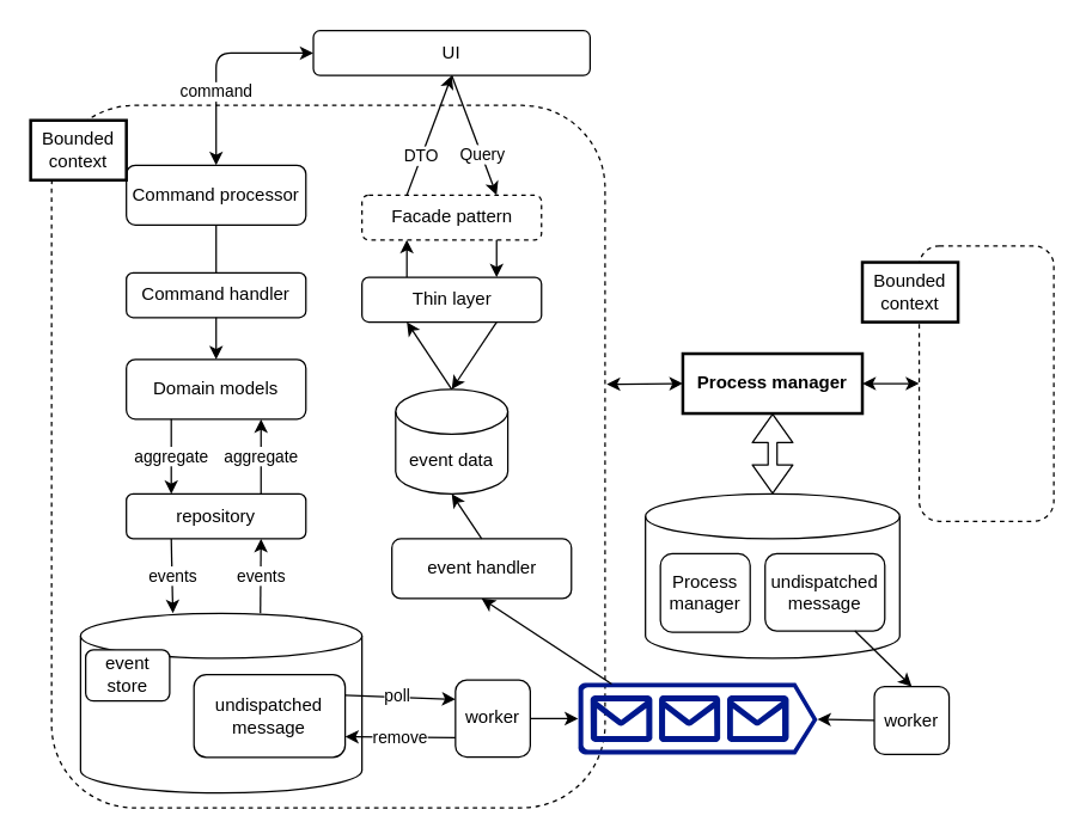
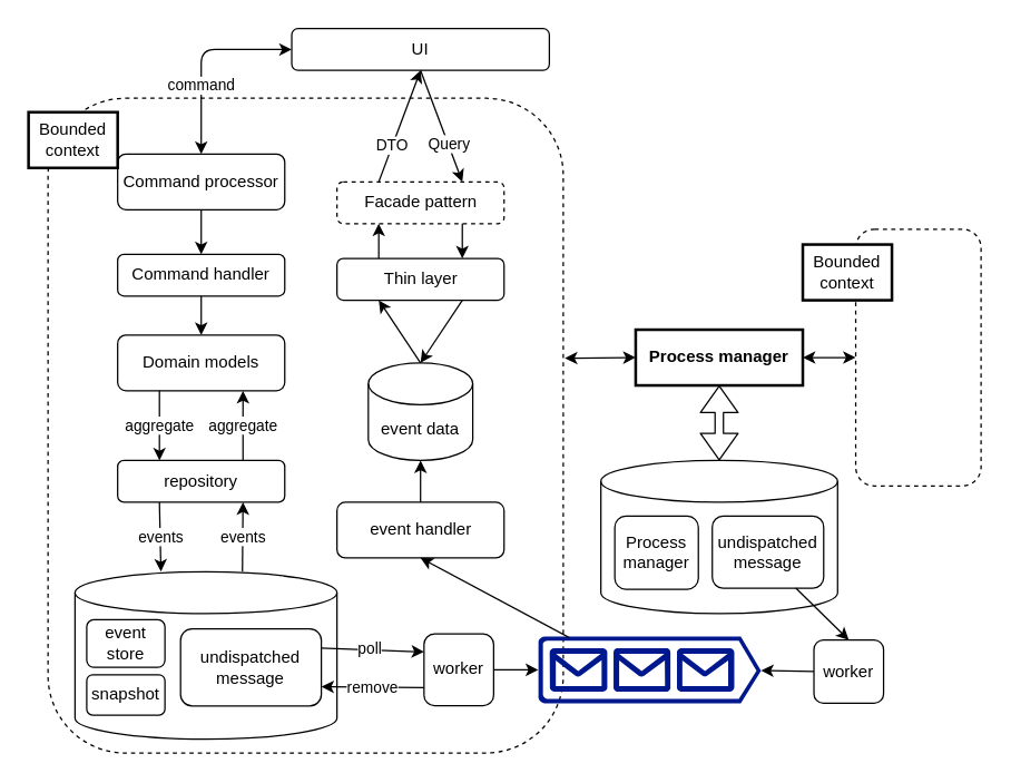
  <mxCell id="0" />
  <mxCell id="1" parent="0" />
  <mxCell id="2" value="" style="rounded=1;whiteSpace=wrap;html=1;dashed=1;" vertex="1" parent="1"><mxGeometry x="34" y="70" width="370" height="470" as="geometry" /></mxCell>
  <mxCell id="3" value="UI" style="rounded=1;whiteSpace=wrap;html=1;" vertex="1" parent="1"><mxGeometry x="209" y="20" width="185" height="30" as="geometry" /></mxCell>
  <mxCell id="4" value="Command processor" style="rounded=1;whiteSpace=wrap;html=1;" vertex="1" parent="1"><mxGeometry x="84" y="110" width="120" height="40" as="geometry" /></mxCell>
  <mxCell id="5" value="Command handler" style="rounded=1;whiteSpace=wrap;html=1;" vertex="1" parent="1"><mxGeometry x="84" y="182" width="120" height="30" as="geometry" /></mxCell>
  <mxCell id="6" value="" style="group" vertex="1" connectable="0" parent="1"><mxGeometry x="53.37" y="410" width="188.13" height="120" as="geometry" /></mxCell>
  <mxCell id="7" value="" style="shape=cylinder3;whiteSpace=wrap;html=1;boundedLbl=1;backgroundOutline=1;size=15;" vertex="1" parent="6"><mxGeometry width="188.13" height="120" as="geometry" /></mxCell>
- <mxCell id="8" value="event store" style="rounded=1;whiteSpace=wrap;html=1;" vertex="1" parent="6"><mxGeometry x="3.42" y="24.286" width="56.16" height="34.286" as="geometry" /></mxCell>
+ <mxCell id="8" value="event store" style="rounded=1;whiteSpace=wrap;html=1;" vertex="1" parent="6"><mxGeometry x="8.42" y="34.286" width="56.16" height="34.286" as="geometry" /></mxCell>
  <mxCell id="9" value="undispatched&lt;br&gt;message" style="rounded=1;whiteSpace=wrap;html=1;" vertex="1" parent="6"><mxGeometry x="75.814" y="40.882" width="101.085" height="55.385" as="geometry" /></mxCell>
+ <mxCell id="10" value="snapshot" style="rounded=1;whiteSpace=wrap;html=1;" vertex="1" parent="6"><mxGeometry x="8.42" y="73.843" width="56.16" height="29.014" as="geometry" /></mxCell>
  <mxCell id="11" value="" style="endArrow=classic;startArrow=classic;html=1;exitX=0.5;exitY=0;exitDx=0;exitDy=0;entryX=0;entryY=0.5;entryDx=0;entryDy=0;" edge="1" parent="1" source="4" target="3"><mxGeometry width="50" height="50" relative="1" as="geometry"><mxPoint x="154" y="100" as="sourcePoint" /><mxPoint x="204" y="50" as="targetPoint" /><Array as="points"><mxPoint x="144" y="35" /></Array></mxGeometry></mxCell>
  <mxCell id="12" value="command" style="edgeLabel;html=1;align=center;verticalAlign=middle;resizable=0;points=[];" vertex="1" connectable="0" parent="11"><mxGeometry x="0.09" y="3" relative="1" as="geometry"><mxPoint x="-2" y="28" as="offset" /></mxGeometry></mxCell>
  <mxCell id="13" value="repository" style="rounded=1;whiteSpace=wrap;html=1;" vertex="1" parent="1"><mxGeometry x="84" y="330" width="120" height="30" as="geometry" /></mxCell>
  <mxCell id="14" value="Domain models" style="rounded=1;whiteSpace=wrap;html=1;" vertex="1" parent="1"><mxGeometry x="84" y="240" width="120" height="40" as="geometry" /></mxCell>
  <mxCell id="15" value="" style="endArrow=classic;html=1;strokeWidth=1;exitX=1;exitY=0.25;exitDx=0;exitDy=0;entryX=0;entryY=0.25;entryDx=0;entryDy=0;" edge="1" parent="1" source="9" target="35"><mxGeometry width="50" height="50" relative="1" as="geometry"><mxPoint x="244" y="500" as="sourcePoint" /><mxPoint x="254" y="490" as="targetPoint" /></mxGeometry></mxCell>
  <mxCell id="16" value="poll" style="edgeLabel;html=1;align=center;verticalAlign=middle;resizable=0;points=[];" vertex="1" connectable="0" parent="15"><mxGeometry x="-0.155" y="1" relative="1" as="geometry"><mxPoint x="3" as="offset" /></mxGeometry></mxCell>
- <mxCell id="17" value="" style="endArrow=none;html=1;strokeWidth=1;exitX=0.5;exitY=1;exitDx=0;exitDy=0;entryX=0.5;entryY=0;entryDx=0;entryDy=0;" edge="1" parent="1" source="4" target="5"><mxGeometry width="50" height="50" relative="1" as="geometry"><mxPoint x="304" y="210" as="sourcePoint" /><mxPoint x="174" y="180" as="targetPoint" /></mxGeometry></mxCell>
+ <mxCell id="17" value="" style="endArrow=classic;html=1;strokeWidth=1;exitX=0.5;exitY=1;exitDx=0;exitDy=0;entryX=0.5;entryY=0;entryDx=0;entryDy=0;" edge="1" parent="1" source="4" target="5"><mxGeometry width="50" height="50" relative="1" as="geometry"><mxPoint x="304" y="210" as="sourcePoint" /><mxPoint x="174" y="180" as="targetPoint" /></mxGeometry></mxCell>
  <mxCell id="18" value="events" style="endArrow=classic;html=1;strokeWidth=1;exitX=0.25;exitY=1;exitDx=0;exitDy=0;entryX=0.328;entryY=-0.002;entryDx=0;entryDy=0;entryPerimeter=0;" edge="1" parent="1" source="13" target="7"><mxGeometry width="50" height="50" relative="1" as="geometry"><mxPoint x="274" y="380" as="sourcePoint" /><mxPoint x="324" y="330" as="targetPoint" /></mxGeometry></mxCell>
  <mxCell id="19" value="events" style="endArrow=classic;html=1;strokeWidth=1;entryX=0.75;entryY=1;entryDx=0;entryDy=0;exitX=0.639;exitY=-0.002;exitDx=0;exitDy=0;exitPerimeter=0;" edge="1" parent="1" source="7" target="13"><mxGeometry width="50" height="50" relative="1" as="geometry"><mxPoint x="214" y="380" as="sourcePoint" /><mxPoint x="334" y="350" as="targetPoint" /></mxGeometry></mxCell>
  <mxCell id="20" value="aggregate" style="endArrow=classic;html=1;strokeWidth=1;exitX=0.25;exitY=1;exitDx=0;exitDy=0;entryX=0.25;entryY=0;entryDx=0;entryDy=0;" edge="1" parent="1" source="14" target="13"><mxGeometry width="50" height="50" relative="1" as="geometry"><mxPoint x="284" y="320" as="sourcePoint" /><mxPoint x="334" y="270" as="targetPoint" /></mxGeometry></mxCell>
  <mxCell id="21" value="aggregate" style="endArrow=classic;html=1;strokeWidth=1;exitX=0.75;exitY=0;exitDx=0;exitDy=0;entryX=0.75;entryY=1;entryDx=0;entryDy=0;" edge="1" parent="1" source="13" target="14"><mxGeometry width="50" height="50" relative="1" as="geometry"><mxPoint x="274" y="330" as="sourcePoint" /><mxPoint x="324" y="280" as="targetPoint" /></mxGeometry></mxCell>
  <mxCell id="22" value="" style="endArrow=classic;html=1;strokeWidth=1;exitX=0.5;exitY=1;exitDx=0;exitDy=0;" edge="1" parent="1" source="5"><mxGeometry width="50" height="50" relative="1" as="geometry"><mxPoint x="354" y="280" as="sourcePoint" /><mxPoint x="144" y="240" as="targetPoint" /></mxGeometry></mxCell>
- <mxCell id="23" value="event handler" style="rounded=1;whiteSpace=wrap;html=1;" vertex="1" parent="1"><mxGeometry x="261.5" y="360" width="120" height="40" as="geometry" /></mxCell>
+ <mxCell id="23" value="event handler" style="rounded=1;whiteSpace=wrap;html=1;" vertex="1" parent="1"><mxGeometry x="241.5" y="360" width="120" height="40" as="geometry" /></mxCell>
  <mxCell id="24" value="event data" style="shape=cylinder3;whiteSpace=wrap;html=1;boundedLbl=1;backgroundOutline=1;size=15;" vertex="1" parent="1"><mxGeometry x="264" y="260" width="75" height="70" as="geometry" /></mxCell>
  <mxCell id="25" value="" style="endArrow=classic;html=1;strokeWidth=1;exitX=0.5;exitY=0;exitDx=0;exitDy=0;entryX=0.5;entryY=1;entryDx=0;entryDy=0;entryPerimeter=0;" edge="1" parent="1" source="23" target="24"><mxGeometry width="50" height="50" relative="1" as="geometry"><mxPoint x="444" y="390" as="sourcePoint" /><mxPoint x="494" y="340" as="targetPoint" /></mxGeometry></mxCell>
  <mxCell id="26" value="Thin layer" style="rounded=1;whiteSpace=wrap;html=1;" vertex="1" parent="1"><mxGeometry x="241.5" y="185" width="120" height="30" as="geometry" /></mxCell>
  <mxCell id="27" value="Facade pattern" style="rounded=1;whiteSpace=wrap;html=1;dashed=1;" vertex="1" parent="1"><mxGeometry x="241.5" y="130" width="120" height="30" as="geometry" /></mxCell>
  <mxCell id="28" value="" style="endArrow=classic;html=1;strokeWidth=1;exitX=0.25;exitY=0;exitDx=0;exitDy=0;entryX=0.25;entryY=1;entryDx=0;entryDy=0;" edge="1" parent="1" source="26" target="27"><mxGeometry width="50" height="50" relative="1" as="geometry"><mxPoint x="444" y="250" as="sourcePoint" /><mxPoint x="494" y="200" as="targetPoint" /></mxGeometry></mxCell>
  <mxCell id="29" value="" style="endArrow=classic;html=1;strokeWidth=1;exitX=0.75;exitY=1;exitDx=0;exitDy=0;entryX=0.75;entryY=0;entryDx=0;entryDy=0;" edge="1" parent="1" source="27" target="26"><mxGeometry width="50" height="50" relative="1" as="geometry"><mxPoint x="474" y="220" as="sourcePoint" /><mxPoint x="524" y="170" as="targetPoint" /></mxGeometry></mxCell>
  <mxCell id="30" value="DTO" style="endArrow=classic;html=1;strokeWidth=1;exitX=0.25;exitY=0;exitDx=0;exitDy=0;entryX=0.5;entryY=1;entryDx=0;entryDy=0;" edge="1" parent="1" source="27" target="3"><mxGeometry x="-0.333" width="50" height="50" relative="1" as="geometry"><mxPoint x="444" y="180" as="sourcePoint" /><mxPoint x="494" y="130" as="targetPoint" /><mxPoint as="offset" /></mxGeometry></mxCell>
  <mxCell id="31" value="Query" style="endArrow=classic;html=1;strokeWidth=1;entryX=0.75;entryY=0;entryDx=0;entryDy=0;exitX=0.5;exitY=1;exitDx=0;exitDy=0;" edge="1" parent="1" source="3" target="27"><mxGeometry x="0.333" width="50" height="50" relative="1" as="geometry"><mxPoint x="374" y="70" as="sourcePoint" /><mxPoint x="494" y="80" as="targetPoint" /><mxPoint as="offset" /></mxGeometry></mxCell>
  <mxCell id="32" value="" style="endArrow=classic;html=1;strokeWidth=1;exitX=0.75;exitY=1;exitDx=0;exitDy=0;entryX=0.5;entryY=0;entryDx=0;entryDy=0;entryPerimeter=0;" edge="1" parent="1" source="26" target="24"><mxGeometry width="50" height="50" relative="1" as="geometry"><mxPoint x="434" y="300" as="sourcePoint" /><mxPoint x="484" y="250" as="targetPoint" /></mxGeometry></mxCell>
  <mxCell id="33" value="" style="endArrow=classic;html=1;strokeWidth=1;exitX=0.5;exitY=0;exitDx=0;exitDy=0;exitPerimeter=0;entryX=0.25;entryY=1;entryDx=0;entryDy=0;" edge="1" parent="1" source="24" target="26"><mxGeometry width="50" height="50" relative="1" as="geometry"><mxPoint x="224" y="320" as="sourcePoint" /><mxPoint x="274" y="270" as="targetPoint" /></mxGeometry></mxCell>
  <mxCell id="34" value="" style="aspect=fixed;pointerEvents=1;shadow=0;dashed=0;html=1;strokeColor=none;labelPosition=center;verticalLabelPosition=bottom;verticalAlign=top;align=center;fillColor=#00188D;shape=mxgraph.azure.queue_generic" vertex="1" parent="1"><mxGeometry x="386" y="456.3" width="160" height="48" as="geometry" /></mxCell>
  <mxCell id="35" value="worker" style="rounded=1;whiteSpace=wrap;html=1;" vertex="1" parent="1"><mxGeometry x="304" y="454.58" width="50" height="51.43" as="geometry" /></mxCell>
  <mxCell id="36" value="" style="endArrow=classic;html=1;strokeWidth=1;exitX=1;exitY=0.5;exitDx=0;exitDy=0;entryX=0;entryY=0.5;entryDx=0;entryDy=0;entryPerimeter=0;" edge="1" parent="1" source="35" target="34"><mxGeometry width="50" height="50" relative="1" as="geometry"><mxPoint x="434" y="600" as="sourcePoint" /><mxPoint x="484" y="550" as="targetPoint" /></mxGeometry></mxCell>
  <mxCell id="37" value="" style="endArrow=classic;html=1;strokeWidth=1;exitX=0.14;exitY=0.019;exitDx=0;exitDy=0;exitPerimeter=0;entryX=0.5;entryY=1;entryDx=0;entryDy=0;" edge="1" parent="1" source="34" target="23"><mxGeometry width="50" height="50" relative="1" as="geometry"><mxPoint x="454" y="590" as="sourcePoint" /><mxPoint x="504" y="540" as="targetPoint" /></mxGeometry></mxCell>
  <mxCell id="38" value="&lt;span&gt;Bounded context&lt;/span&gt;" style="rounded=0;whiteSpace=wrap;html=1;strokeWidth=2;" vertex="1" parent="1"><mxGeometry x="20" y="80" width="64" height="40" as="geometry" /></mxCell>
  <mxCell id="39" value="&lt;b&gt;Process manager&lt;/b&gt;" style="rounded=0;whiteSpace=wrap;html=1;strokeWidth=2;" vertex="1" parent="1"><mxGeometry x="456" y="236.14" width="120" height="40" as="geometry" /></mxCell>
  <mxCell id="40" value="" style="endArrow=classic;startArrow=classic;html=1;strokeWidth=1;exitX=1.003;exitY=0.397;exitDx=0;exitDy=0;exitPerimeter=0;entryX=0;entryY=0.5;entryDx=0;entryDy=0;" edge="1" parent="1" source="2" target="39"><mxGeometry width="50" height="50" relative="1" as="geometry"><mxPoint x="424" y="230" as="sourcePoint" /><mxPoint x="474" y="180" as="targetPoint" /></mxGeometry></mxCell>
  <mxCell id="41" value="" style="endArrow=classic;startArrow=classic;html=1;strokeWidth=1;exitX=1;exitY=0.5;exitDx=0;exitDy=0;entryX=0;entryY=0.5;entryDx=0;entryDy=0;" edge="1" parent="1" source="39" target="51"><mxGeometry width="50" height="50" relative="1" as="geometry"><mxPoint x="554" y="330" as="sourcePoint" /><mxPoint x="604" y="280" as="targetPoint" /></mxGeometry></mxCell>
  <mxCell id="42" value="" style="group" vertex="1" connectable="0" parent="1"><mxGeometry x="431" y="330" width="170" height="110" as="geometry" /></mxCell>
  <mxCell id="43" value="" style="shape=cylinder3;whiteSpace=wrap;html=1;boundedLbl=1;backgroundOutline=1;size=15;strokeWidth=1;" vertex="1" parent="42"><mxGeometry width="170" height="110.0" as="geometry" /></mxCell>
  <mxCell id="44" value="undispatched&lt;br&gt;message" style="rounded=1;whiteSpace=wrap;html=1;" vertex="1" parent="42"><mxGeometry x="80" y="40" width="80" height="51.67" as="geometry" /></mxCell>
  <mxCell id="45" value="Process&lt;br&gt;manager" style="rounded=1;whiteSpace=wrap;html=1;" vertex="1" parent="42"><mxGeometry x="10" y="40" width="60" height="52.45" as="geometry" /></mxCell>
  <mxCell id="46" value="" style="shape=flexArrow;endArrow=classic;startArrow=classic;html=1;strokeWidth=1;entryX=0.5;entryY=1;entryDx=0;entryDy=0;exitX=0.5;exitY=0;exitDx=0;exitDy=0;exitPerimeter=0;width=6;" edge="1" parent="1" source="43" target="39"><mxGeometry width="100" height="100" relative="1" as="geometry"><mxPoint x="516" y="320" as="sourcePoint" /><mxPoint x="644" y="460" as="targetPoint" /></mxGeometry></mxCell>
  <mxCell id="47" value="worker" style="rounded=1;whiteSpace=wrap;html=1;" vertex="1" parent="1"><mxGeometry x="584" y="458.87" width="50" height="45.43" as="geometry" /></mxCell>
  <mxCell id="48" value="" style="endArrow=classic;html=1;strokeWidth=1;exitX=0.75;exitY=1;exitDx=0;exitDy=0;entryX=0.5;entryY=0;entryDx=0;entryDy=0;" edge="1" parent="1" source="44" target="47"><mxGeometry width="50" height="50" relative="1" as="geometry"><mxPoint x="454" y="580" as="sourcePoint" /><mxPoint x="504" y="530" as="targetPoint" /></mxGeometry></mxCell>
  <mxCell id="49" value="" style="endArrow=classic;html=1;strokeWidth=1;entryX=1;entryY=0.51;entryDx=0;entryDy=0;entryPerimeter=0;exitX=0;exitY=0.5;exitDx=0;exitDy=0;" edge="1" parent="1" source="47" target="34"><mxGeometry width="50" height="50" relative="1" as="geometry"><mxPoint x="494" y="590" as="sourcePoint" /><mxPoint x="544" y="540" as="targetPoint" /></mxGeometry></mxCell>
  <mxCell id="50" value="" style="group" vertex="1" connectable="0" parent="1"><mxGeometry x="576" y="164" width="128" height="184.28" as="geometry" /></mxCell>
  <mxCell id="51" value="" style="rounded=1;whiteSpace=wrap;html=1;dashed=1;" vertex="1" parent="50"><mxGeometry x="38" width="90" height="184.28" as="geometry" /></mxCell>
  <mxCell id="52" value="&lt;span&gt;Bounded context&lt;/span&gt;" style="rounded=0;whiteSpace=wrap;html=1;strokeWidth=2;" vertex="1" parent="50"><mxGeometry y="11" width="64" height="40" as="geometry" /></mxCell>
  <mxCell id="53" value="remove" style="endArrow=classic;html=1;strokeWidth=1;entryX=1;entryY=0.75;entryDx=0;entryDy=0;exitX=0;exitY=0.75;exitDx=0;exitDy=0;" edge="1" parent="1" source="35" target="9"><mxGeometry width="50" height="50" relative="1" as="geometry"><mxPoint x="244" y="530" as="sourcePoint" /><mxPoint x="294" y="480" as="targetPoint" /></mxGeometry></mxCell>
